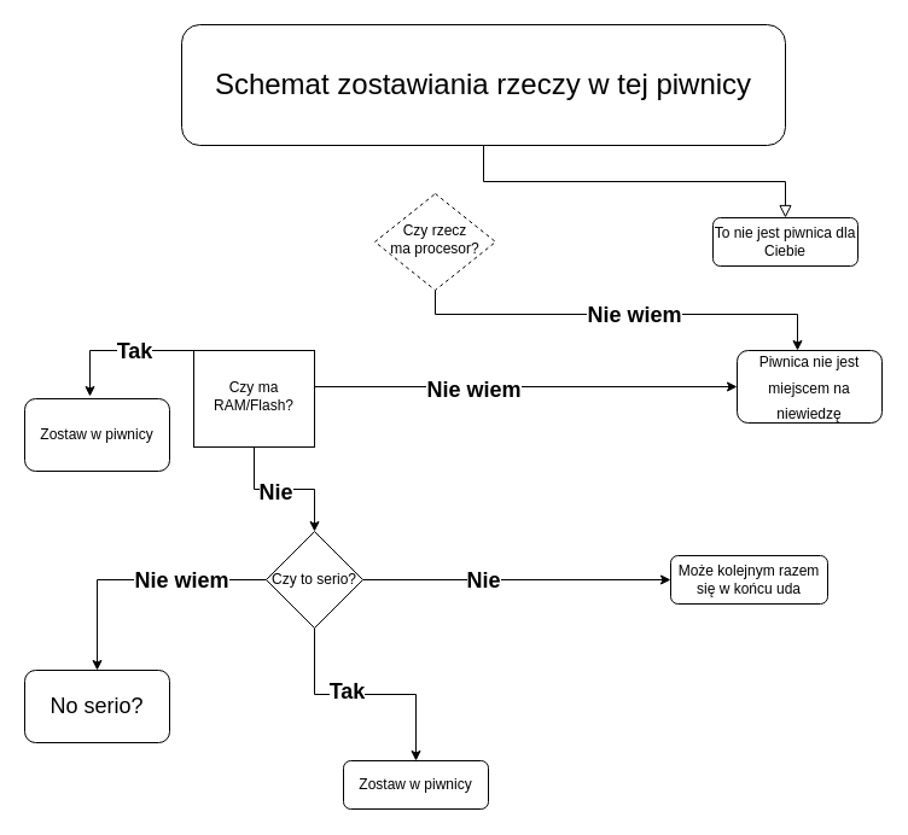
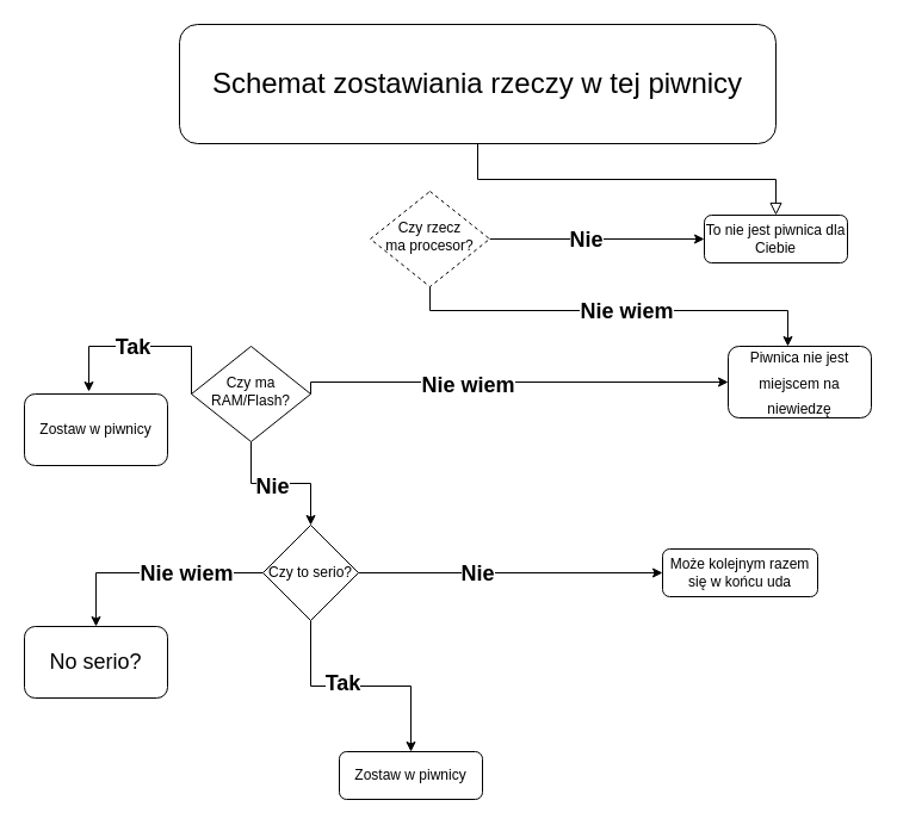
  <mxCell id="0" />
  <mxCell id="1" parent="0" />
  <mxCell id="2" value="" style="rounded=0;html=1;jettySize=auto;orthogonalLoop=1;fontSize=11;endArrow=block;endFill=0;endSize=8;strokeWidth=1;shadow=0;labelBackgroundColor=none;edgeStyle=orthogonalEdgeStyle;" parent="1" source="3" target="9" edge="1"><mxGeometry relative="1" as="geometry" /></mxCell>
  <mxCell id="3" value="&lt;font style=&quot;font-size: 24px;&quot;&gt;Schemat zostawiania rzeczy w tej piwnicy&lt;/font&gt;" style="rounded=1;whiteSpace=wrap;html=1;fontSize=12;glass=0;strokeWidth=1;shadow=0;" parent="1" vertex="1"><mxGeometry x="150" y="20" width="500" height="100" as="geometry" /></mxCell>
  <mxCell id="4" style="edgeStyle=orthogonalEdgeStyle;rounded=0;orthogonalLoop=1;jettySize=auto;html=1;fontSize=18;" edge="1" parent="1" source="8"><mxGeometry relative="1" as="geometry"><mxPoint x="660" y="290" as="targetPoint" /><Array as="points"><mxPoint x="360" y="260" /><mxPoint x="660" y="260" /></Array></mxGeometry></mxCell>
  <mxCell id="5" value="Nie wiem" style="edgeLabel;html=1;align=center;verticalAlign=middle;resizable=0;points=[];fontSize=18;fontStyle=1" vertex="1" connectable="0" parent="4"><mxGeometry x="0.051" relative="1" as="geometry"><mxPoint as="offset" /></mxGeometry></mxCell>
+ <mxCell id="6" style="edgeStyle=orthogonalEdgeStyle;rounded=0;orthogonalLoop=1;jettySize=auto;html=1;fontSize=18;" edge="1" parent="1" source="8" target="9"><mxGeometry relative="1" as="geometry" /></mxCell>
+ <mxCell id="7" value="Nie" style="edgeLabel;html=1;align=center;verticalAlign=middle;resizable=0;points=[];fontSize=18;fontStyle=1" vertex="1" connectable="0" parent="6"><mxGeometry x="-0.344" y="-2" relative="1" as="geometry"><mxPoint x="21" y="-2" as="offset" /></mxGeometry></mxCell>
  <mxCell id="8" value="Czy rzecz &lt;br&gt;ma procesor?" style="rhombus;whiteSpace=wrap;html=1;shadow=0;fontFamily=Helvetica;fontSize=12;align=center;strokeWidth=1;spacing=6;spacingTop=-4;dashed=1;" parent="1" vertex="1"><mxGeometry x="310" y="160" width="100" height="80" as="geometry" /></mxCell>
  <mxCell id="9" value="To nie jest piwnica dla Ciebie" style="rounded=1;whiteSpace=wrap;html=1;fontSize=12;glass=0;strokeWidth=1;shadow=0;" parent="1" vertex="1"><mxGeometry x="590" y="180" width="120" height="40" as="geometry" /></mxCell>
  <mxCell id="10" style="edgeStyle=orthogonalEdgeStyle;rounded=0;orthogonalLoop=1;jettySize=auto;html=1;exitX=1;exitY=0.5;exitDx=0;exitDy=0;entryX=0;entryY=0.5;entryDx=0;entryDy=0;fontSize=18;" edge="1" parent="1" source="16" target="19"><mxGeometry relative="1" as="geometry"><Array as="points"><mxPoint x="260" y="320" /></Array></mxGeometry></mxCell>
  <mxCell id="11" value="Nie wiem" style="edgeLabel;html=1;align=center;verticalAlign=middle;resizable=0;points=[];fontSize=18;fontStyle=1" vertex="1" connectable="0" parent="10"><mxGeometry x="-0.217" y="-2" relative="1" as="geometry"><mxPoint as="offset" /></mxGeometry></mxCell>
  <mxCell id="12" style="edgeStyle=orthogonalEdgeStyle;rounded=0;orthogonalLoop=1;jettySize=auto;html=1;entryX=0.5;entryY=0;entryDx=0;entryDy=0;fontSize=12;" edge="1" parent="1" source="16" target="26"><mxGeometry relative="1" as="geometry" /></mxCell>
  <mxCell id="13" value="Nie" style="edgeLabel;html=1;align=center;verticalAlign=middle;resizable=0;points=[];fontSize=18;fontStyle=1" vertex="1" connectable="0" parent="12"><mxGeometry x="-0.262" y="-1" relative="1" as="geometry"><mxPoint x="8" y="1" as="offset" /></mxGeometry></mxCell>
  <mxCell id="14" style="edgeStyle=orthogonalEdgeStyle;rounded=0;orthogonalLoop=1;jettySize=auto;html=1;exitX=0;exitY=0.5;exitDx=0;exitDy=0;entryX=0.45;entryY=-0.033;entryDx=0;entryDy=0;entryPerimeter=0;fontSize=12;" edge="1" parent="1" source="16" target="28"><mxGeometry relative="1" as="geometry"><Array as="points"><mxPoint x="160" y="290" /><mxPoint x="74" y="290" /></Array></mxGeometry></mxCell>
  <mxCell id="15" value="Tak" style="edgeLabel;html=1;align=center;verticalAlign=middle;resizable=0;points=[];fontSize=18;fontStyle=1" vertex="1" connectable="0" parent="14"><mxGeometry x="-0.09" relative="1" as="geometry"><mxPoint x="-15" as="offset" /></mxGeometry></mxCell>
- <mxCell id="16" value="Czy ma RAM/Flash?" style="whiteSpace=wrap;html=1;shadow=0;fontFamily=Helvetica;fontSize=12;align=center;strokeWidth=1;spacing=6;spacingTop=-4;rounded=0;" parent="1" vertex="1"><mxGeometry x="160" y="290" width="100" height="80" as="geometry" /></mxCell>
+ <mxCell id="16" value="Czy ma RAM/Flash?" style="rhombus;whiteSpace=wrap;html=1;shadow=0;fontFamily=Helvetica;fontSize=12;align=center;strokeWidth=1;spacing=6;spacingTop=-4;" parent="1" vertex="1"><mxGeometry x="160" y="290" width="100" height="80" as="geometry" /></mxCell>
  <mxCell id="17" value="Zostaw w piwnicy" style="rounded=1;whiteSpace=wrap;html=1;fontSize=12;glass=0;strokeWidth=1;shadow=0;" parent="1" vertex="1"><mxGeometry x="284" y="630" width="120" height="40" as="geometry" /></mxCell>
  <mxCell id="18" value="Może kolejnym razem się w końcu uda" style="rounded=1;whiteSpace=wrap;html=1;fontSize=12;glass=0;strokeWidth=1;shadow=0;" parent="1" vertex="1"><mxGeometry x="555" y="460" width="130" height="40" as="geometry" /></mxCell>
  <mxCell id="19" value="&lt;font style=&quot;font-size: 12px;&quot;&gt;Piwnica nie jest miejscem na niewiedzę&lt;/font&gt;" style="rounded=1;whiteSpace=wrap;html=1;fontSize=18;" vertex="1" parent="1"><mxGeometry x="610" y="290" width="120" height="60" as="geometry" /></mxCell>
  <mxCell id="20" style="edgeStyle=orthogonalEdgeStyle;rounded=0;orthogonalLoop=1;jettySize=auto;html=1;exitX=0.5;exitY=1;exitDx=0;exitDy=0;entryX=0.5;entryY=0;entryDx=0;entryDy=0;fontSize=18;" edge="1" parent="1" source="26" target="17"><mxGeometry relative="1" as="geometry" /></mxCell>
  <mxCell id="21" value="Tak" style="edgeLabel;html=1;align=center;verticalAlign=middle;resizable=0;points=[];fontSize=18;fontStyle=1" vertex="1" connectable="0" parent="20"><mxGeometry x="-0.163" y="3" relative="1" as="geometry"><mxPoint as="offset" /></mxGeometry></mxCell>
  <mxCell id="22" style="edgeStyle=orthogonalEdgeStyle;rounded=0;orthogonalLoop=1;jettySize=auto;html=1;exitX=0;exitY=0.5;exitDx=0;exitDy=0;fontSize=18;" edge="1" parent="1" source="26" target="27"><mxGeometry relative="1" as="geometry" /></mxCell>
  <mxCell id="23" value="Nie wiem" style="edgeLabel;html=1;align=center;verticalAlign=middle;resizable=0;points=[];fontSize=18;fontStyle=1" vertex="1" connectable="0" parent="22"><mxGeometry x="-0.551" y="-2" relative="1" as="geometry"><mxPoint x="-23" y="2" as="offset" /></mxGeometry></mxCell>
  <mxCell id="24" style="edgeStyle=orthogonalEdgeStyle;rounded=0;orthogonalLoop=1;jettySize=auto;html=1;exitX=1;exitY=0.5;exitDx=0;exitDy=0;fontSize=18;" edge="1" parent="1" source="26" target="18"><mxGeometry relative="1" as="geometry" /></mxCell>
  <mxCell id="25" value="Nie" style="edgeLabel;html=1;align=center;verticalAlign=middle;resizable=0;points=[];fontSize=18;fontStyle=1" vertex="1" connectable="0" parent="24"><mxGeometry x="-0.224" relative="1" as="geometry"><mxPoint as="offset" /></mxGeometry></mxCell>
  <mxCell id="26" value="Czy to serio?" style="rhombus;whiteSpace=wrap;html=1;fontSize=12;" vertex="1" parent="1"><mxGeometry x="220" y="440" width="80" height="80" as="geometry" /></mxCell>
- <mxCell id="27" value="No serio?" style="rounded=1;whiteSpace=wrap;html=1;fontSize=18;" vertex="1" parent="1"><mxGeometry x="20" y="555" width="120" height="60" as="geometry" /></mxCell>
+ <mxCell id="27" value="No serio?" style="rounded=1;whiteSpace=wrap;html=1;fontSize=18;" vertex="1" parent="1"><mxGeometry x="20" y="525" width="120" height="60" as="geometry" /></mxCell>
  <mxCell id="28" value="Zostaw w piwnicy" style="rounded=1;whiteSpace=wrap;html=1;fontSize=12;" vertex="1" parent="1"><mxGeometry x="20" y="330" width="120" height="60" as="geometry" /></mxCell>
